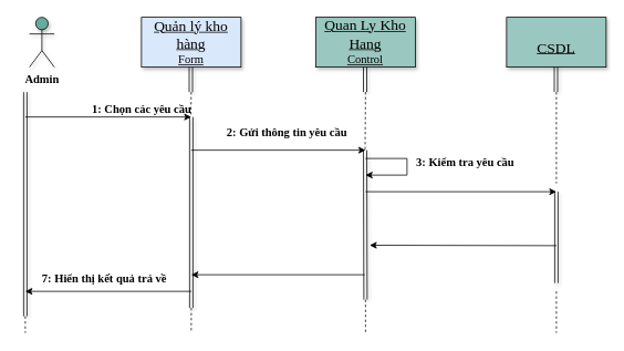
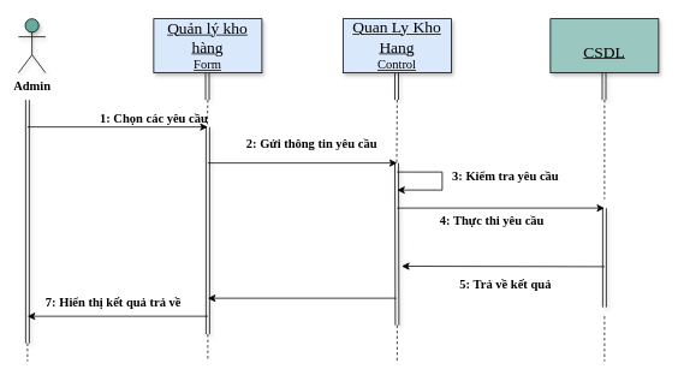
  <mxCell id="0" />
  <mxCell id="1" parent="0" />
- <mxCell id="2" value="&lt;font face=&quot;Times New Roman&quot;&gt;&lt;span style=&quot;font-size: 14px;&quot;&gt;&lt;b&gt;Admin&lt;/b&gt;&lt;/span&gt;&lt;/font&gt;" style="shape=umlActor;verticalLabelPosition=bottom;verticalAlign=top;html=1;outlineConnect=0;fillColor=#67AB9F;shadow=1;" vertex="1" parent="1"><mxGeometry x="35" y="20" width="30" height="60" as="geometry" /></mxCell>
+ <mxCell id="2" value="&lt;font face=&quot;Times New Roman&quot;&gt;&lt;span style=&quot;font-size: 14px;&quot;&gt;&lt;b&gt;Admin&lt;/b&gt;&lt;/span&gt;&lt;/font&gt;" style="shape=umlActor;verticalLabelPosition=bottom;verticalAlign=top;html=1;outlineConnect=0;fillColor=#67AB9F;shadow=1;" vertex="1" parent="1"><mxGeometry x="20" y="20" width="30" height="60" as="geometry" /></mxCell>
  <mxCell id="3" value="&lt;font style=&quot;&quot; face=&quot;Times New Roman&quot;&gt;&lt;u style=&quot;&quot;&gt;&lt;font style=&quot;font-size: 18px;&quot;&gt;Quản lý kho hàng&lt;br&gt;&lt;/font&gt;&lt;span style=&quot;font-size: 14px;&quot;&gt;Form&lt;/span&gt;&lt;/u&gt;&lt;/font&gt;" style="rounded=0;whiteSpace=wrap;html=1;align=center;fillColor=#dae8fc;shadow=1;" vertex="1" parent="1"><mxGeometry x="170" y="20" width="120" height="60" as="geometry" /></mxCell>
  <mxCell id="4" value="" style="shape=link;html=1;rounded=0;fillColor=#9AC7BF;shadow=1;" edge="1" parent="1"><mxGeometry width="100" relative="1" as="geometry"><mxPoint x="30" y="110" as="sourcePoint" /><mxPoint x="30" y="380" as="targetPoint" /></mxGeometry></mxCell>
  <mxCell id="5" value="" style="shape=link;html=1;rounded=0;shadow=1;" edge="1" parent="1"><mxGeometry width="100" relative="1" as="geometry"><mxPoint x="230" y="140" as="sourcePoint" /><mxPoint x="230" y="370" as="targetPoint" /></mxGeometry></mxCell>
  <mxCell id="6" value="" style="shape=link;html=1;rounded=0;shadow=1;" edge="1" parent="1"><mxGeometry width="100" relative="1" as="geometry"><mxPoint x="229.5" y="80" as="sourcePoint" /><mxPoint x="229.5" y="110" as="targetPoint" /></mxGeometry></mxCell>
  <mxCell id="7" value="" style="endArrow=classic;html=1;rounded=0;" edge="1" parent="1"><mxGeometry width="50" height="50" relative="1" as="geometry"><mxPoint x="30" y="140" as="sourcePoint" /><mxPoint x="230" y="140" as="targetPoint" /></mxGeometry></mxCell>
  <mxCell id="8" value="" style="shape=link;html=1;rounded=0;shadow=1;" edge="1" parent="1"><mxGeometry width="100" relative="1" as="geometry"><mxPoint x="439.5" y="180" as="sourcePoint" /><mxPoint x="440" y="360" as="targetPoint" /></mxGeometry></mxCell>
- <mxCell id="9" value="&lt;u style=&quot;font-family: &amp;quot;Times New Roman&amp;quot;;&quot;&gt;&lt;font style=&quot;font-size: 18px;&quot;&gt;Quan Ly Kho Hang&lt;br&gt;&lt;/font&gt;&lt;/u&gt;&lt;span style=&quot;font-size: 14px;&quot;&gt;&lt;font face=&quot;Times New Roman&quot;&gt;&lt;u&gt;Control&lt;/u&gt;&lt;/font&gt;&lt;/span&gt;" style="rounded=0;whiteSpace=wrap;html=1;fillColor=#9AC7BF;shadow=1;" vertex="1" parent="1"><mxGeometry x="380" y="20" width="120" height="60" as="geometry" /></mxCell>
+ <mxCell id="9" value="&lt;u style=&quot;font-family: &amp;quot;Times New Roman&amp;quot;;&quot;&gt;&lt;font style=&quot;font-size: 18px;&quot;&gt;Quan Ly Kho Hang&lt;br&gt;&lt;/font&gt;&lt;/u&gt;&lt;span style=&quot;font-size: 14px;&quot;&gt;&lt;font face=&quot;Times New Roman&quot;&gt;&lt;u&gt;Control&lt;/u&gt;&lt;/font&gt;&lt;/span&gt;" style="rounded=0;whiteSpace=wrap;html=1;fillColor=#dae8fc;shadow=1;" vertex="1" parent="1"><mxGeometry x="380" y="20" width="120" height="60" as="geometry" /></mxCell>
  <mxCell id="10" value="" style="endArrow=classic;html=1;rounded=0;" edge="1" parent="1"><mxGeometry width="50" height="50" relative="1" as="geometry"><mxPoint x="230" y="180" as="sourcePoint" /><mxPoint x="440" y="180" as="targetPoint" /></mxGeometry></mxCell>
  <mxCell id="11" value="" style="endArrow=classic;html=1;rounded=0;" edge="1" parent="1"><mxGeometry width="50" height="50" relative="1" as="geometry"><mxPoint x="439" y="330" as="sourcePoint" /><mxPoint x="230" y="330" as="targetPoint" /></mxGeometry></mxCell>
  <mxCell id="12" value="" style="shape=link;html=1;rounded=0;shadow=1;" edge="1" parent="1"><mxGeometry width="100" relative="1" as="geometry"><mxPoint x="439.5" y="80" as="sourcePoint" /><mxPoint x="439.5" y="110" as="targetPoint" /></mxGeometry></mxCell>
  <mxCell id="13" value="&lt;br&gt;&lt;font face=&quot;Times New Roman&quot;&gt;&lt;span style=&quot;font-size: 18px;&quot;&gt;&lt;u&gt;CSDL&lt;/u&gt;&lt;/span&gt;&lt;/font&gt;" style="rounded=0;whiteSpace=wrap;html=1;fillColor=#9AC7BF;shadow=1;" vertex="1" parent="1"><mxGeometry x="610" y="20" width="120" height="60" as="geometry" /></mxCell>
  <mxCell id="14" value="" style="shape=link;html=1;rounded=0;shadow=1;" edge="1" parent="1"><mxGeometry width="100" relative="1" as="geometry"><mxPoint x="669.5" y="80" as="sourcePoint" /><mxPoint x="669.5" y="110" as="targetPoint" /></mxGeometry></mxCell>
  <mxCell id="15" value="" style="shape=link;html=1;rounded=0;shadow=1;" edge="1" parent="1"><mxGeometry width="100" relative="1" as="geometry"><mxPoint x="670" y="230" as="sourcePoint" /><mxPoint x="670" y="340" as="targetPoint" /></mxGeometry></mxCell>
  <mxCell id="16" value="" style="endArrow=classic;html=1;rounded=0;" edge="1" parent="1"><mxGeometry width="50" height="50" relative="1" as="geometry"><mxPoint x="440" y="230" as="sourcePoint" /><mxPoint x="670" y="230" as="targetPoint" /></mxGeometry></mxCell>
  <mxCell id="17" value="" style="endArrow=classic;html=1;rounded=0;" edge="1" parent="1"><mxGeometry width="50" height="50" relative="1" as="geometry"><mxPoint x="670" y="295" as="sourcePoint" /><mxPoint x="445" y="294.5" as="targetPoint" /></mxGeometry></mxCell>
  <mxCell id="18" value="" style="endArrow=none;html=1;rounded=0;" edge="1" parent="1"><mxGeometry width="50" height="50" relative="1" as="geometry"><mxPoint x="440" y="190" as="sourcePoint" /><mxPoint x="490" y="190" as="targetPoint" /></mxGeometry></mxCell>
  <mxCell id="19" value="" style="endArrow=none;html=1;rounded=0;" edge="1" parent="1"><mxGeometry width="50" height="50" relative="1" as="geometry"><mxPoint x="490" y="190" as="sourcePoint" /><mxPoint x="490" y="210" as="targetPoint" /></mxGeometry></mxCell>
  <mxCell id="20" value="" style="endArrow=classic;html=1;rounded=0;" edge="1" parent="1"><mxGeometry width="50" height="50" relative="1" as="geometry"><mxPoint x="490" y="210" as="sourcePoint" /><mxPoint x="440" y="210" as="targetPoint" /></mxGeometry></mxCell>
  <mxCell id="21" value="" style="endArrow=none;dashed=1;html=1;rounded=0;" edge="1" parent="1"><mxGeometry width="50" height="50" relative="1" as="geometry"><mxPoint x="30" y="380" as="sourcePoint" /><mxPoint x="30" y="400" as="targetPoint" /></mxGeometry></mxCell>
  <mxCell id="22" value="" style="endArrow=none;dashed=1;html=1;rounded=0;" edge="1" parent="1"><mxGeometry width="50" height="50" relative="1" as="geometry"><mxPoint x="230" y="370" as="sourcePoint" /><mxPoint x="230" y="400" as="targetPoint" /></mxGeometry></mxCell>
  <mxCell id="23" value="" style="endArrow=none;dashed=1;html=1;rounded=0;" edge="1" parent="1"><mxGeometry width="50" height="50" relative="1" as="geometry"><mxPoint x="670" y="350" as="sourcePoint" /><mxPoint x="670" y="400" as="targetPoint" /></mxGeometry></mxCell>
  <mxCell id="24" value="" style="endArrow=none;dashed=1;html=1;rounded=0;" edge="1" parent="1"><mxGeometry width="50" height="50" relative="1" as="geometry"><mxPoint x="670" y="110" as="sourcePoint" /><mxPoint x="670" y="220" as="targetPoint" /></mxGeometry></mxCell>
  <mxCell id="25" value="" style="endArrow=none;dashed=1;html=1;rounded=0;" edge="1" parent="1"><mxGeometry width="50" height="50" relative="1" as="geometry"><mxPoint x="440" y="110" as="sourcePoint" /><mxPoint x="439.5" y="180" as="targetPoint" /></mxGeometry></mxCell>
  <mxCell id="26" value="" style="endArrow=none;dashed=1;html=1;rounded=0;" edge="1" parent="1"><mxGeometry width="50" height="50" relative="1" as="geometry"><mxPoint x="230" y="110" as="sourcePoint" /><mxPoint x="229.5" y="140" as="targetPoint" /></mxGeometry></mxCell>
  <mxCell id="27" value="&lt;font style=&quot;font-size: 14px;&quot;&gt;&lt;b&gt;1: Chọn các yêu cầu&lt;/b&gt;&lt;/font&gt;" style="text;html=1;align=center;verticalAlign=middle;resizable=0;points=[];autosize=1;strokeColor=none;fillColor=none;fontSize=18;fontFamily=Times New Roman;" vertex="1" parent="1"><mxGeometry x="100" y="110" width="140" height="40" as="geometry" /></mxCell>
  <mxCell id="28" value="&lt;b&gt;2: Gửi thông tin yêu cầu&lt;/b&gt;" style="text;html=1;align=center;verticalAlign=middle;resizable=0;points=[];autosize=1;strokeColor=none;fillColor=none;fontSize=14;fontFamily=Times New Roman;" vertex="1" parent="1"><mxGeometry x="260" y="144" width="170" height="30" as="geometry" /></mxCell>
+ <mxCell id="29" value="&lt;b&gt;5: Trả về kết quả&lt;/b&gt;" style="text;html=1;align=center;verticalAlign=middle;resizable=0;points=[];autosize=1;strokeColor=none;fillColor=none;fontSize=14;fontFamily=Times New Roman;" vertex="1" parent="1"><mxGeometry x="500" y="300" width="120" height="30" as="geometry" /></mxCell>
  <mxCell id="30" value="&lt;b&gt;3: Kiểm tra yêu cầu&lt;/b&gt;" style="text;html=1;align=center;verticalAlign=middle;resizable=0;points=[];autosize=1;strokeColor=none;fillColor=none;fontSize=14;fontFamily=Times New Roman;" vertex="1" parent="1"><mxGeometry x="490" y="180" width="140" height="30" as="geometry" /></mxCell>
  <mxCell id="31" value="" style="endArrow=classic;html=1;rounded=0;fontFamily=Times New Roman;fontSize=14;" edge="1" parent="1"><mxGeometry width="50" height="50" relative="1" as="geometry"><mxPoint x="230" y="350" as="sourcePoint" /><mxPoint x="30" y="350" as="targetPoint" /></mxGeometry></mxCell>
  <mxCell id="32" value="&lt;b&gt;7: Hiển thị kết quả trả về&lt;/b&gt;" style="text;html=1;align=center;verticalAlign=middle;resizable=0;points=[];autosize=1;strokeColor=none;fillColor=none;fontSize=14;fontFamily=Times New Roman;" vertex="1" parent="1"><mxGeometry x="40" y="320" width="170" height="30" as="geometry" /></mxCell>
+ <mxCell id="33" value="&lt;b&gt;4: Thực thi yêu cầu&lt;/b&gt;" style="text;html=1;align=center;verticalAlign=middle;resizable=0;points=[];autosize=1;strokeColor=none;fillColor=none;fontSize=14;fontFamily=Times New Roman;" vertex="1" parent="1"><mxGeometry x="475" y="230" width="140" height="30" as="geometry" /></mxCell>
  <mxCell id="34" value="" style="endArrow=none;dashed=1;html=1;rounded=0;" edge="1" parent="1"><mxGeometry width="50" height="50" relative="1" as="geometry"><mxPoint x="440" y="360" as="sourcePoint" /><mxPoint x="440" y="400" as="targetPoint" /></mxGeometry></mxCell>
